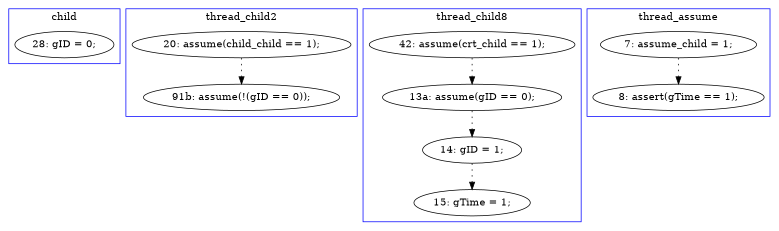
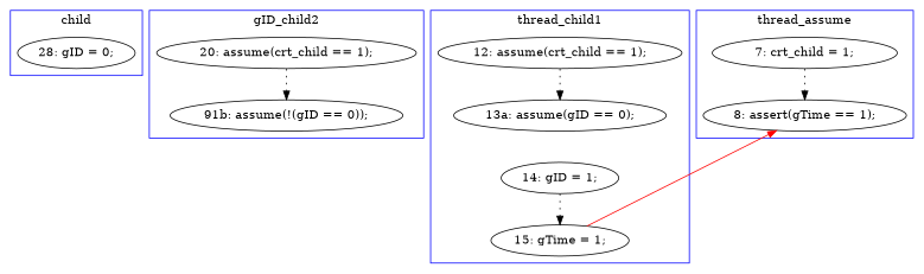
  digraph {
    edge [color=black style=dotted]
    n1 [label="28: gID = 0;"]
-   n2 [label="20: assume(child_child == 1);"]
+   n2 [label="20: assume(crt_child == 1);"]
    n3 [label="91b: assume(!(gID == 0));"]
    n4 [label="8: assert(gTime == 1);"]
-   n5 [label="7: assume_child = 1;"]
+   n5 [label="7: crt_child = 1;"]
    n6 [label="15: gTime = 1;"]
    n7 [label="14: gID = 1;"]
    n8 [label="13a: assume(gID == 0);"]
-   n9 [label="42: assume(crt_child == 1);"]
+   n9 [label="12: assume(crt_child == 1);"]
    subgraph cluster_1 {
      color=blue
      label=child
      n1
    }
    subgraph cluster_2 {
      color=blue
-     label=thread_child2
+     label=gID_child2
      n2
      n3
    }
    subgraph cluster_3 {
      color=blue
      label=thread_assume
      n4
      n5
    }
    subgraph cluster_4 {
      color=blue
-     label=thread_child8
+     label=thread_child1
      n6
      n7
      n8
      n9
    }
    n2 -> n3
    n5 -> n4
+   n6 -> n4 [color=Red constraint=false style=""]
    n7 -> n6
-   n8 -> n7
    n9 -> n8
  }
